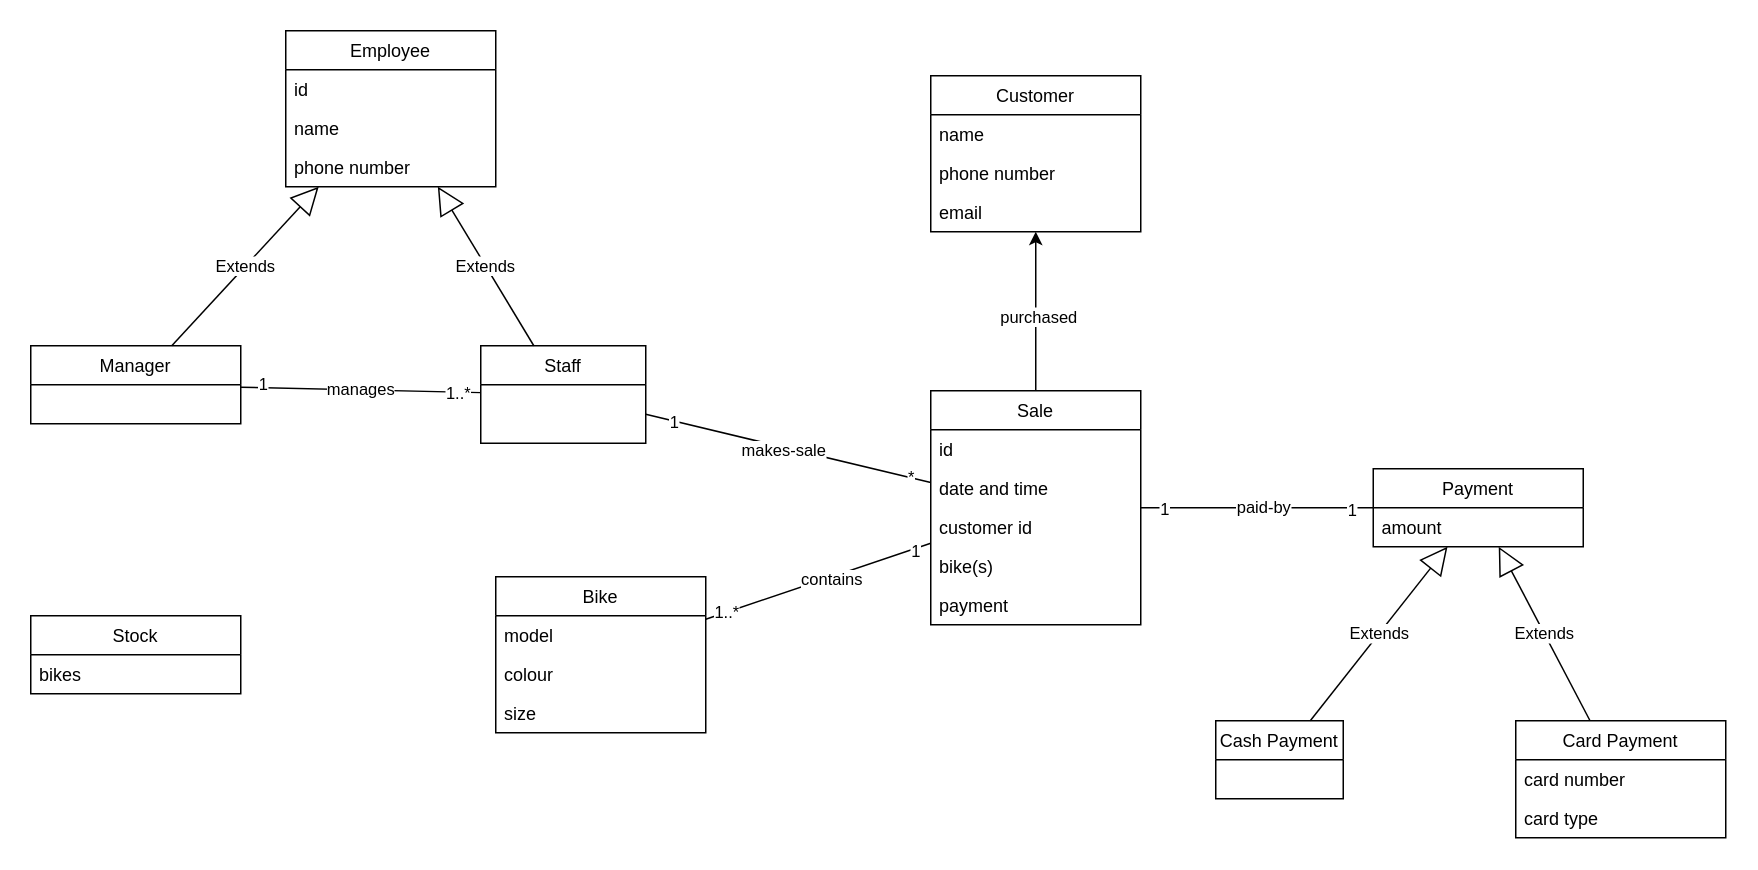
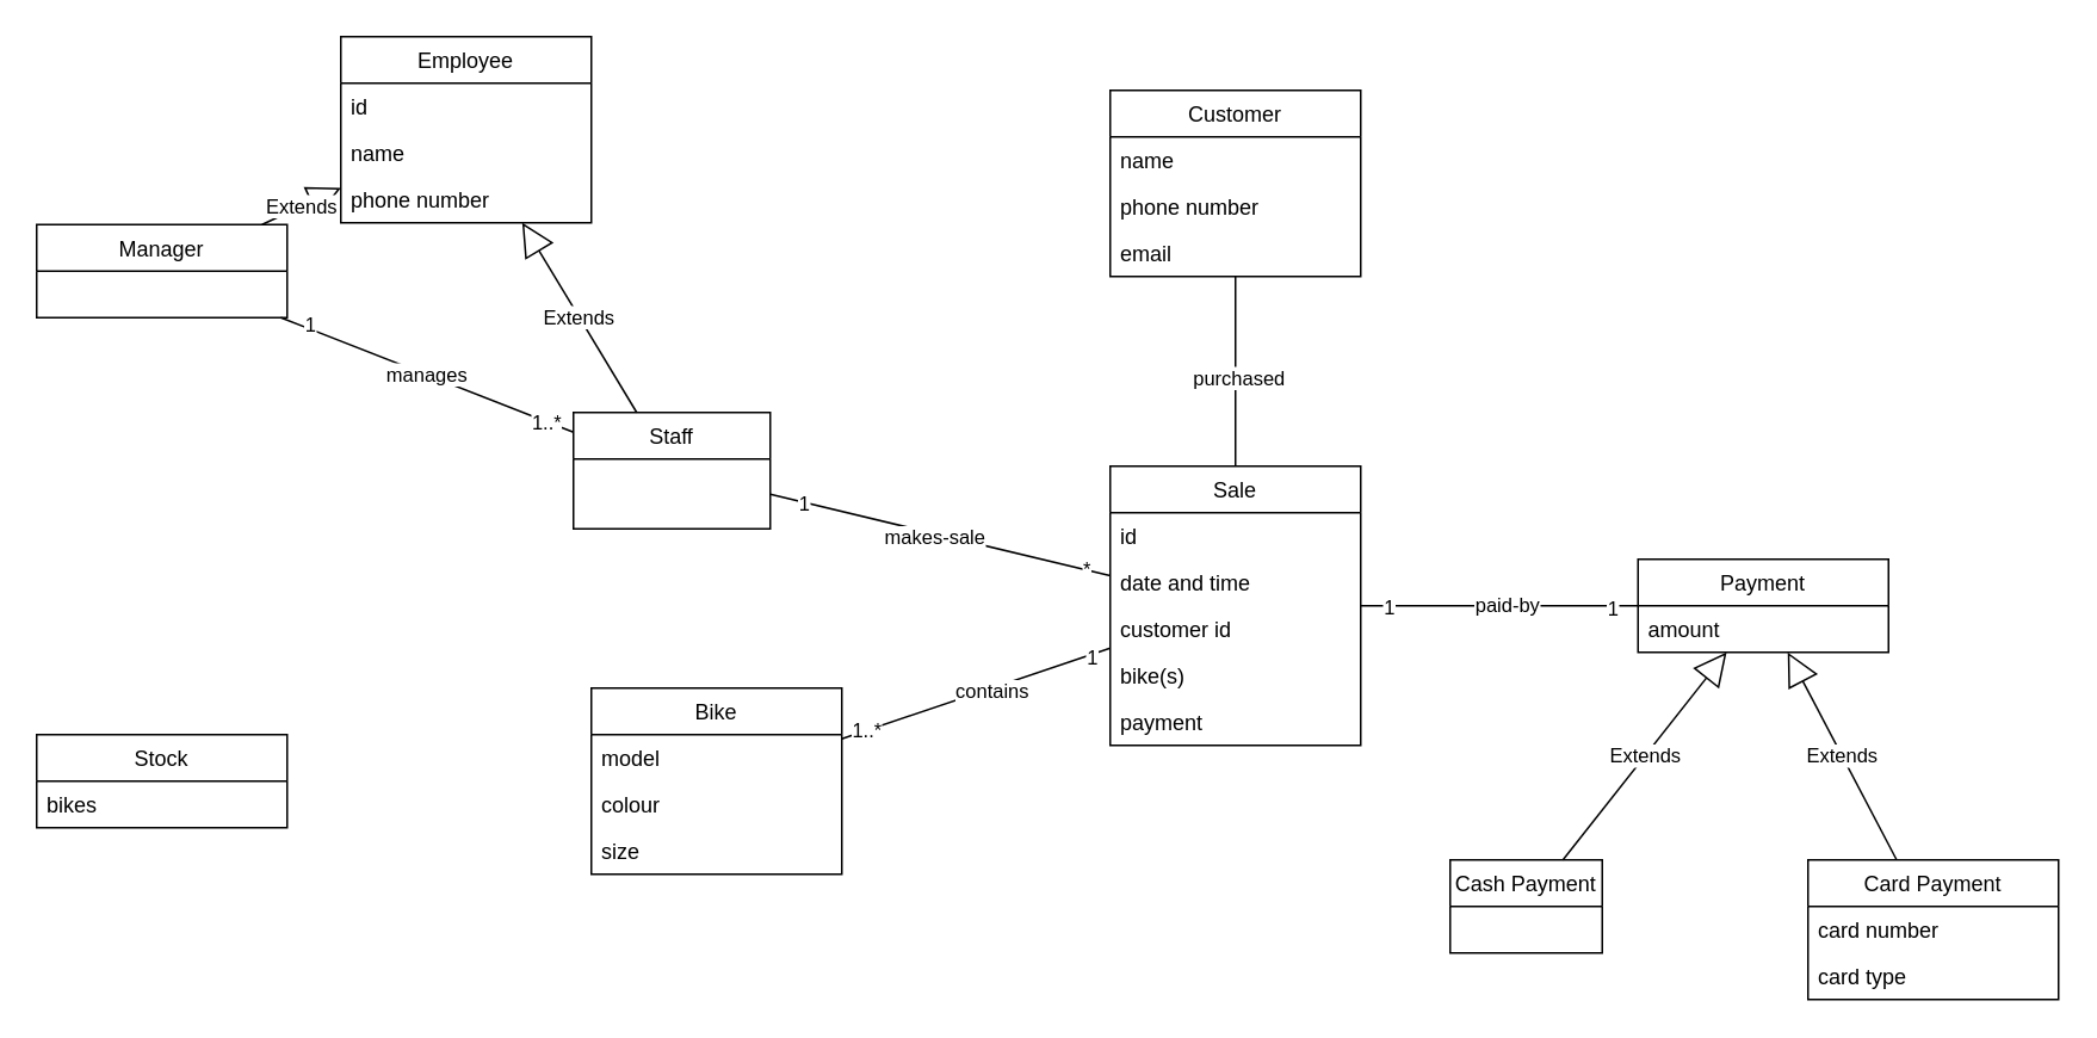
  <mxCell id="0" />
  <mxCell id="1" parent="0" />
- <mxCell id="2" value="Manager" style="swimlane;fontStyle=0;childLayout=stackLayout;horizontal=1;startSize=26;fillColor=none;horizontalStack=0;resizeParent=1;resizeParentMax=0;resizeLast=0;collapsible=1;marginBottom=0;" vertex="1" parent="1"><mxGeometry x="20" y="230" width="140" height="52" as="geometry" /></mxCell>
+ <mxCell id="2" value="Manager" style="swimlane;fontStyle=0;childLayout=stackLayout;horizontal=1;startSize=26;fillColor=none;horizontalStack=0;resizeParent=1;resizeParentMax=0;resizeLast=0;collapsible=1;marginBottom=0;" vertex="1" parent="1"><mxGeometry x="20" y="125" width="140" height="52" as="geometry" /></mxCell>
  <mxCell id="3" value="Staff" style="swimlane;fontStyle=0;childLayout=stackLayout;horizontal=1;startSize=26;fillColor=none;horizontalStack=0;resizeParent=1;resizeParentMax=0;resizeLast=0;collapsible=1;marginBottom=0;" vertex="1" parent="1"><mxGeometry x="320" y="230" width="110" height="65" as="geometry" /></mxCell>
  <mxCell id="4" value="Employee" style="swimlane;fontStyle=0;childLayout=stackLayout;horizontal=1;startSize=26;fillColor=none;horizontalStack=0;resizeParent=1;resizeParentMax=0;resizeLast=0;collapsible=1;marginBottom=0;" vertex="1" parent="1"><mxGeometry x="190" y="20" width="140" height="104" as="geometry" /></mxCell>
  <mxCell id="5" value="id" style="text;strokeColor=none;fillColor=none;align=left;verticalAlign=top;spacingLeft=4;spacingRight=4;overflow=hidden;rotatable=0;points=[[0,0.5],[1,0.5]];portConstraint=eastwest;" vertex="1" parent="4"><mxGeometry y="26" width="140" height="26" as="geometry" /></mxCell>
  <mxCell id="6" value="name" style="text;strokeColor=none;fillColor=none;align=left;verticalAlign=top;spacingLeft=4;spacingRight=4;overflow=hidden;rotatable=0;points=[[0,0.5],[1,0.5]];portConstraint=eastwest;" vertex="1" parent="4"><mxGeometry y="52" width="140" height="26" as="geometry" /></mxCell>
  <mxCell id="7" value="phone number" style="text;strokeColor=none;fillColor=none;align=left;verticalAlign=top;spacingLeft=4;spacingRight=4;overflow=hidden;rotatable=0;points=[[0,0.5],[1,0.5]];portConstraint=eastwest;" vertex="1" parent="4"><mxGeometry y="78" width="140" height="26" as="geometry" /></mxCell>
  <mxCell id="8" value="Extends" style="endArrow=block;endSize=16;endFill=0;html=1;rounded=0;" edge="1" parent="1" source="2" target="4"><mxGeometry width="160" relative="1" as="geometry"><mxPoint x="-50" y="110" as="sourcePoint" /><mxPoint x="110" y="110" as="targetPoint" /></mxGeometry></mxCell>
  <mxCell id="9" value="Extends" style="endArrow=block;endSize=16;endFill=0;html=1;rounded=0;" edge="1" parent="1" source="3" target="4"><mxGeometry width="160" relative="1" as="geometry"><mxPoint x="-150" y="210" as="sourcePoint" /><mxPoint x="10" y="210" as="targetPoint" /></mxGeometry></mxCell>
  <mxCell id="10" value="manages" style="endArrow=none;html=1;rounded=0;" edge="1" parent="1" source="2" target="3"><mxGeometry width="50" height="50" relative="1" as="geometry"><mxPoint x="-160" y="120" as="sourcePoint" /><mxPoint x="-110" y="70" as="targetPoint" /></mxGeometry></mxCell>
  <mxCell id="11" value="1" style="edgeLabel;html=1;align=center;verticalAlign=middle;resizable=0;points=[];" vertex="1" connectable="0" parent="10"><mxGeometry x="-0.822" y="2" relative="1" as="geometry"><mxPoint as="offset" /></mxGeometry></mxCell>
  <mxCell id="12" value="1..*" style="edgeLabel;html=1;align=center;verticalAlign=middle;resizable=0;points=[];" vertex="1" connectable="0" parent="10"><mxGeometry x="0.816" y="-1" relative="1" as="geometry"><mxPoint as="offset" /></mxGeometry></mxCell>
  <mxCell id="13" value="Stock" style="swimlane;fontStyle=0;childLayout=stackLayout;horizontal=1;startSize=26;fillColor=none;horizontalStack=0;resizeParent=1;resizeParentMax=0;resizeLast=0;collapsible=1;marginBottom=0;" vertex="1" parent="1"><mxGeometry x="20" y="410" width="140" height="52" as="geometry" /></mxCell>
  <mxCell id="14" value="bikes" style="text;strokeColor=none;fillColor=none;align=left;verticalAlign=top;spacingLeft=4;spacingRight=4;overflow=hidden;rotatable=0;points=[[0,0.5],[1,0.5]];portConstraint=eastwest;" vertex="1" parent="13"><mxGeometry y="26" width="140" height="26" as="geometry" /></mxCell>
  <mxCell id="15" value="Bike" style="swimlane;fontStyle=0;childLayout=stackLayout;horizontal=1;startSize=26;fillColor=none;horizontalStack=0;resizeParent=1;resizeParentMax=0;resizeLast=0;collapsible=1;marginBottom=0;" vertex="1" parent="1"><mxGeometry x="330" y="384" width="140" height="104" as="geometry" /></mxCell>
  <mxCell id="16" value="model" style="text;strokeColor=none;fillColor=none;align=left;verticalAlign=top;spacingLeft=4;spacingRight=4;overflow=hidden;rotatable=0;points=[[0,0.5],[1,0.5]];portConstraint=eastwest;" vertex="1" parent="15"><mxGeometry y="26" width="140" height="26" as="geometry" /></mxCell>
  <mxCell id="17" value="colour" style="text;strokeColor=none;fillColor=none;align=left;verticalAlign=top;spacingLeft=4;spacingRight=4;overflow=hidden;rotatable=0;points=[[0,0.5],[1,0.5]];portConstraint=eastwest;" vertex="1" parent="15"><mxGeometry y="52" width="140" height="26" as="geometry" /></mxCell>
  <mxCell id="18" value="size" style="text;strokeColor=none;fillColor=none;align=left;verticalAlign=top;spacingLeft=4;spacingRight=4;overflow=hidden;rotatable=0;points=[[0,0.5],[1,0.5]];portConstraint=eastwest;" vertex="1" parent="15"><mxGeometry y="78" width="140" height="26" as="geometry" /></mxCell>
  <mxCell id="19" value="Sale" style="swimlane;fontStyle=0;childLayout=stackLayout;horizontal=1;startSize=26;fillColor=none;horizontalStack=0;resizeParent=1;resizeParentMax=0;resizeLast=0;collapsible=1;marginBottom=0;" vertex="1" parent="1"><mxGeometry x="620" y="260" width="140" height="156" as="geometry" /></mxCell>
  <mxCell id="20" value="id" style="text;strokeColor=none;fillColor=none;align=left;verticalAlign=top;spacingLeft=4;spacingRight=4;overflow=hidden;rotatable=0;points=[[0,0.5],[1,0.5]];portConstraint=eastwest;" vertex="1" parent="19"><mxGeometry y="26" width="140" height="26" as="geometry" /></mxCell>
  <mxCell id="21" value="date and time" style="text;strokeColor=none;fillColor=none;align=left;verticalAlign=top;spacingLeft=4;spacingRight=4;overflow=hidden;rotatable=0;points=[[0,0.5],[1,0.5]];portConstraint=eastwest;" vertex="1" parent="19"><mxGeometry y="52" width="140" height="26" as="geometry" /></mxCell>
  <mxCell id="22" value="customer id" style="text;strokeColor=none;fillColor=none;align=left;verticalAlign=top;spacingLeft=4;spacingRight=4;overflow=hidden;rotatable=0;points=[[0,0.5],[1,0.5]];portConstraint=eastwest;" vertex="1" parent="19"><mxGeometry y="78" width="140" height="26" as="geometry" /></mxCell>
  <mxCell id="23" value="bike(s)" style="text;strokeColor=none;fillColor=none;align=left;verticalAlign=top;spacingLeft=4;spacingRight=4;overflow=hidden;rotatable=0;points=[[0,0.5],[1,0.5]];portConstraint=eastwest;" vertex="1" parent="19"><mxGeometry y="104" width="140" height="26" as="geometry" /></mxCell>
  <mxCell id="24" value="payment" style="text;strokeColor=none;fillColor=none;align=left;verticalAlign=top;spacingLeft=4;spacingRight=4;overflow=hidden;rotatable=0;points=[[0,0.5],[1,0.5]];portConstraint=eastwest;" vertex="1" parent="19"><mxGeometry y="130" width="140" height="26" as="geometry" /></mxCell>
  <mxCell id="25" value="" style="endArrow=none;html=1;rounded=0;" edge="1" parent="1" source="3" target="19"><mxGeometry width="50" height="50" relative="1" as="geometry"><mxPoint x="510" y="220" as="sourcePoint" /><mxPoint x="560" y="170" as="targetPoint" /></mxGeometry></mxCell>
  <mxCell id="26" value="makes-sale" style="edgeLabel;html=1;align=center;verticalAlign=middle;resizable=0;points=[];" vertex="1" connectable="0" parent="25"><mxGeometry x="-0.032" y="-2" relative="1" as="geometry"><mxPoint as="offset" /></mxGeometry></mxCell>
  <mxCell id="27" value="*" style="edgeLabel;html=1;align=center;verticalAlign=middle;resizable=0;points=[];" vertex="1" connectable="0" parent="25"><mxGeometry x="0.851" relative="1" as="geometry"><mxPoint as="offset" /></mxGeometry></mxCell>
  <mxCell id="28" value="1" style="edgeLabel;html=1;align=center;verticalAlign=middle;resizable=0;points=[];" vertex="1" connectable="0" parent="25"><mxGeometry x="-0.805" relative="1" as="geometry"><mxPoint as="offset" /></mxGeometry></mxCell>
  <mxCell id="29" value="" style="endArrow=none;html=1;rounded=0;" edge="1" parent="1" source="15" target="19"><mxGeometry width="50" height="50" relative="1" as="geometry"><mxPoint x="560" y="240" as="sourcePoint" /><mxPoint x="610" y="190" as="targetPoint" /></mxGeometry></mxCell>
  <mxCell id="30" value="contains" style="edgeLabel;html=1;align=center;verticalAlign=middle;resizable=0;points=[];" vertex="1" connectable="0" parent="29"><mxGeometry x="0.11" y="-1" relative="1" as="geometry"><mxPoint as="offset" /></mxGeometry></mxCell>
  <mxCell id="31" value="1..*" style="edgeLabel;html=1;align=center;verticalAlign=middle;resizable=0;points=[];" vertex="1" connectable="0" parent="29"><mxGeometry x="-0.823" relative="1" as="geometry"><mxPoint as="offset" /></mxGeometry></mxCell>
  <mxCell id="32" value="1" style="edgeLabel;html=1;align=center;verticalAlign=middle;resizable=0;points=[];" vertex="1" connectable="0" parent="29"><mxGeometry x="0.855" y="-1" relative="1" as="geometry"><mxPoint as="offset" /></mxGeometry></mxCell>
  <mxCell id="33" value="Customer" style="swimlane;fontStyle=0;childLayout=stackLayout;horizontal=1;startSize=26;fillColor=none;horizontalStack=0;resizeParent=1;resizeParentMax=0;resizeLast=0;collapsible=1;marginBottom=0;" vertex="1" parent="1"><mxGeometry x="620" y="50" width="140" height="104" as="geometry" /></mxCell>
  <mxCell id="34" value="name" style="text;strokeColor=none;fillColor=none;align=left;verticalAlign=top;spacingLeft=4;spacingRight=4;overflow=hidden;rotatable=0;points=[[0,0.5],[1,0.5]];portConstraint=eastwest;" vertex="1" parent="33"><mxGeometry y="26" width="140" height="26" as="geometry" /></mxCell>
  <mxCell id="35" value="phone number" style="text;strokeColor=none;fillColor=none;align=left;verticalAlign=top;spacingLeft=4;spacingRight=4;overflow=hidden;rotatable=0;points=[[0,0.5],[1,0.5]];portConstraint=eastwest;" vertex="1" parent="33"><mxGeometry y="52" width="140" height="26" as="geometry" /></mxCell>
  <mxCell id="36" value="email" style="text;strokeColor=none;fillColor=none;align=left;verticalAlign=top;spacingLeft=4;spacingRight=4;overflow=hidden;rotatable=0;points=[[0,0.5],[1,0.5]];portConstraint=eastwest;" vertex="1" parent="33"><mxGeometry y="78" width="140" height="26" as="geometry" /></mxCell>
  <mxCell id="37" value="Payment" style="swimlane;fontStyle=0;childLayout=stackLayout;horizontal=1;startSize=26;fillColor=none;horizontalStack=0;resizeParent=1;resizeParentMax=0;resizeLast=0;collapsible=1;marginBottom=0;" vertex="1" parent="1"><mxGeometry x="915" y="312" width="140" height="52" as="geometry" /></mxCell>
  <mxCell id="38" value="amount" style="text;strokeColor=none;fillColor=none;align=left;verticalAlign=top;spacingLeft=4;spacingRight=4;overflow=hidden;rotatable=0;points=[[0,0.5],[1,0.5]];portConstraint=eastwest;" vertex="1" parent="37"><mxGeometry y="26" width="140" height="26" as="geometry" /></mxCell>
  <mxCell id="39" value="Cash Payment" style="swimlane;fontStyle=0;childLayout=stackLayout;horizontal=1;startSize=26;fillColor=none;horizontalStack=0;resizeParent=1;resizeParentMax=0;resizeLast=0;collapsible=1;marginBottom=0;" vertex="1" parent="1"><mxGeometry x="810" y="480" width="85" height="52" as="geometry" /></mxCell>
  <mxCell id="40" value="Card Payment" style="swimlane;fontStyle=0;childLayout=stackLayout;horizontal=1;startSize=26;fillColor=none;horizontalStack=0;resizeParent=1;resizeParentMax=0;resizeLast=0;collapsible=1;marginBottom=0;" vertex="1" parent="1"><mxGeometry x="1010" y="480" width="140" height="78" as="geometry" /></mxCell>
  <mxCell id="41" value="card number" style="text;strokeColor=none;fillColor=none;align=left;verticalAlign=top;spacingLeft=4;spacingRight=4;overflow=hidden;rotatable=0;points=[[0,0.5],[1,0.5]];portConstraint=eastwest;" vertex="1" parent="40"><mxGeometry y="26" width="140" height="26" as="geometry" /></mxCell>
  <mxCell id="42" value="card type" style="text;strokeColor=none;fillColor=none;align=left;verticalAlign=top;spacingLeft=4;spacingRight=4;overflow=hidden;rotatable=0;points=[[0,0.5],[1,0.5]];portConstraint=eastwest;" vertex="1" parent="40"><mxGeometry y="52" width="140" height="26" as="geometry" /></mxCell>
  <mxCell id="43" value="Extends" style="endArrow=block;endSize=16;endFill=0;html=1;rounded=0;" edge="1" parent="1" source="39" target="37"><mxGeometry width="160" relative="1" as="geometry"><mxPoint x="850" y="430" as="sourcePoint" /><mxPoint x="1010" y="430" as="targetPoint" /></mxGeometry></mxCell>
  <mxCell id="44" value="Extends" style="endArrow=block;endSize=16;endFill=0;html=1;rounded=0;" edge="1" parent="1" source="40" target="37"><mxGeometry width="160" relative="1" as="geometry"><mxPoint x="570" y="540" as="sourcePoint" /><mxPoint x="730" y="540" as="targetPoint" /></mxGeometry></mxCell>
  <mxCell id="45" value="" style="endArrow=none;html=1;rounded=0;" edge="1" parent="1" source="19" target="37"><mxGeometry width="50" height="50" relative="1" as="geometry"><mxPoint x="840" y="270" as="sourcePoint" /><mxPoint x="890" y="220" as="targetPoint" /></mxGeometry></mxCell>
  <mxCell id="46" value="paid-by" style="edgeLabel;html=1;align=center;verticalAlign=middle;resizable=0;points=[];" vertex="1" connectable="0" parent="45"><mxGeometry x="0.046" y="1" relative="1" as="geometry"><mxPoint as="offset" /></mxGeometry></mxCell>
  <mxCell id="47" value="1" style="edgeLabel;html=1;align=center;verticalAlign=middle;resizable=0;points=[];" vertex="1" connectable="0" parent="45"><mxGeometry x="0.803" y="-1" relative="1" as="geometry"><mxPoint as="offset" /></mxGeometry></mxCell>
  <mxCell id="48" value="1" style="edgeLabel;html=1;align=center;verticalAlign=middle;resizable=0;points=[];" vertex="1" connectable="0" parent="45"><mxGeometry x="-0.808" relative="1" as="geometry"><mxPoint as="offset" /></mxGeometry></mxCell>
- <mxCell id="49" value="" style="endArrow=classic;html=1;rounded=0;" edge="1" parent="1" source="19" target="33"><mxGeometry width="50" height="50" relative="1" as="geometry"><mxPoint x="490" y="220" as="sourcePoint" /><mxPoint x="540" y="170" as="targetPoint" /></mxGeometry></mxCell>
+ <mxCell id="49" value="" style="endArrow=none;html=1;rounded=0;" edge="1" parent="1" source="19" target="33"><mxGeometry width="50" height="50" relative="1" as="geometry"><mxPoint x="490" y="220" as="sourcePoint" /><mxPoint x="540" y="170" as="targetPoint" /></mxGeometry></mxCell>
  <mxCell id="50" value="purchased" style="edgeLabel;html=1;align=center;verticalAlign=middle;resizable=0;points=[];" vertex="1" connectable="0" parent="49"><mxGeometry x="-0.05" y="-1" relative="1" as="geometry"><mxPoint as="offset" /></mxGeometry></mxCell>
